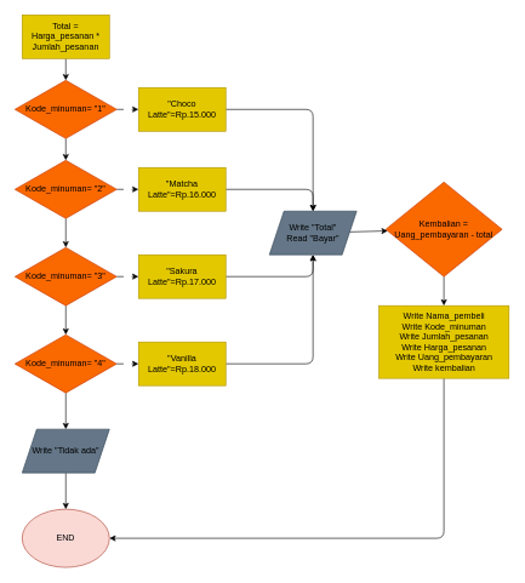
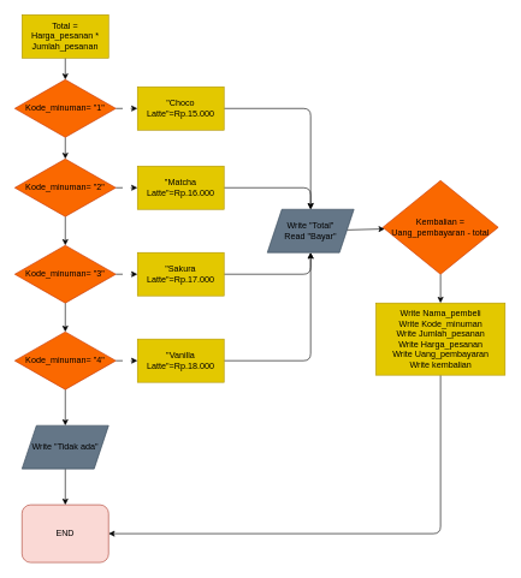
  <mxCell id="0" />
  <mxCell id="1" parent="0" />
  <mxCell id="2" value="" style="edgeStyle=none;html=1;fontColor=#000000;" edge="1" parent="1" source="3" target="6"><mxGeometry relative="1" as="geometry" /></mxCell>
  <mxCell id="3" value="Total = Harga_pesanan * Jumlah_pesanan" style="rounded=0;whiteSpace=wrap;html=1;fillColor=#e3c800;fontColor=#000000;strokeColor=#B09500;" vertex="1" parent="1"><mxGeometry x="30" y="20" width="120" height="60" as="geometry" /></mxCell>
  <mxCell id="4" value="" style="edgeStyle=none;html=1;fontColor=#000000;" edge="1" parent="1" source="6" target="9"><mxGeometry relative="1" as="geometry" /></mxCell>
  <mxCell id="5" value="&lt;font color=&quot;#ffffff&quot;&gt;ya&lt;/font&gt;" style="edgeStyle=none;html=1;fontColor=#000000;" edge="1" parent="1" source="6" target="20"><mxGeometry relative="1" as="geometry" /></mxCell>
  <mxCell id="6" value="Kode_minuman= &quot;1&quot;" style="rhombus;whiteSpace=wrap;html=1;fillColor=#fa6800;fontColor=#000000;strokeColor=#C73500;" vertex="1" parent="1"><mxGeometry x="20" y="110" width="140" height="80" as="geometry" /></mxCell>
  <mxCell id="7" value="" style="edgeStyle=none;html=1;fontColor=#000000;" edge="1" parent="1" source="9" target="12"><mxGeometry relative="1" as="geometry" /></mxCell>
  <mxCell id="8" value="ya" style="edgeStyle=none;html=1;fontColor=#FFFFFF;" edge="1" parent="1" source="9" target="22"><mxGeometry relative="1" as="geometry" /></mxCell>
  <mxCell id="9" value="Kode_minuman= &quot;2&quot;" style="rhombus;whiteSpace=wrap;html=1;fillColor=#fa6800;fontColor=#000000;strokeColor=#C73500;" vertex="1" parent="1"><mxGeometry x="20" y="220" width="140" height="80" as="geometry" /></mxCell>
  <mxCell id="10" value="ya" style="edgeStyle=none;html=1;fontColor=#FFFFFF;" edge="1" parent="1" source="12" target="24"><mxGeometry relative="1" as="geometry" /></mxCell>
  <mxCell id="11" value="" style="edgeStyle=none;html=1;fontColor=#000000;" edge="1" parent="1" source="12" target="15"><mxGeometry relative="1" as="geometry" /></mxCell>
  <mxCell id="12" value="Kode_minuman= &quot;3&quot;" style="rhombus;whiteSpace=wrap;html=1;fillColor=#fa6800;fontColor=#000000;strokeColor=#C73500;" vertex="1" parent="1"><mxGeometry x="20" y="340" width="140" height="80" as="geometry" /></mxCell>
  <mxCell id="13" value="" style="edgeStyle=none;html=1;fontColor=#000000;" edge="1" parent="1" source="15" target="18"><mxGeometry relative="1" as="geometry" /></mxCell>
  <mxCell id="14" value="ya" style="edgeStyle=none;html=1;fontColor=#FFFFFF;" edge="1" parent="1" source="15" target="26"><mxGeometry relative="1" as="geometry" /></mxCell>
  <mxCell id="15" value="Kode_minuman= &quot;4&quot;" style="rhombus;whiteSpace=wrap;html=1;fillColor=#fa6800;fontColor=#000000;strokeColor=#C73500;" vertex="1" parent="1"><mxGeometry x="20" y="460" width="140" height="80" as="geometry" /></mxCell>
- <mxCell id="16" value="&lt;font color=&quot;#000000&quot;&gt;END&lt;/font&gt;" style="ellipse;whiteSpace=wrap;html=1;fillColor=#fad9d5;strokeColor=#ae4132;" vertex="1" parent="1"><mxGeometry x="30" y="700" width="120" height="80" as="geometry" /></mxCell>
+ <mxCell id="16" value="&lt;font color=&quot;#000000&quot;&gt;END&lt;/font&gt;" style="whiteSpace=wrap;html=1;fillColor=#fad9d5;strokeColor=#ae4132;rounded=1;" vertex="1" parent="1"><mxGeometry x="30" y="700" width="120" height="80" as="geometry" /></mxCell>
  <mxCell id="17" value="" style="edgeStyle=none;html=1;fontColor=#000000;" edge="1" parent="1" source="18" target="16"><mxGeometry relative="1" as="geometry" /></mxCell>
  <mxCell id="18" value="&lt;font color=&quot;#000000&quot;&gt;Write &quot;Tidak ada&quot;&lt;/font&gt;" style="shape=parallelogram;perimeter=parallelogramPerimeter;whiteSpace=wrap;html=1;fixedSize=1;fillColor=#647687;fontColor=#ffffff;strokeColor=#314354;" vertex="1" parent="1"><mxGeometry x="30" y="590" width="120" height="60" as="geometry" /></mxCell>
  <mxCell id="19" style="edgeStyle=none;html=1;entryX=0.5;entryY=0;entryDx=0;entryDy=0;fontColor=#000000;" edge="1" parent="1" source="20" target="28"><mxGeometry relative="1" as="geometry"><Array as="points"><mxPoint x="430" y="150" /></Array></mxGeometry></mxCell>
  <mxCell id="20" value="&quot;Choco Latte&quot;=Rp.15.000" style="rounded=0;whiteSpace=wrap;html=1;fillColor=#e3c800;fontColor=#000000;strokeColor=#B09500;" vertex="1" parent="1"><mxGeometry x="190" y="120" width="120" height="60" as="geometry" /></mxCell>
  <mxCell id="21" style="edgeStyle=none;html=1;fontColor=#000000;" edge="1" parent="1" source="22"><mxGeometry relative="1" as="geometry"><mxPoint x="430" y="290" as="targetPoint" /><Array as="points"><mxPoint x="430" y="260" /></Array></mxGeometry></mxCell>
  <mxCell id="22" value="&quot;Matcha Latte&quot;=Rp.16.000" style="rounded=0;whiteSpace=wrap;html=1;fillColor=#e3c800;fontColor=#000000;strokeColor=#B09500;" vertex="1" parent="1"><mxGeometry x="190" y="230" width="120" height="60" as="geometry" /></mxCell>
  <mxCell id="23" style="edgeStyle=none;html=1;entryX=0.5;entryY=1;entryDx=0;entryDy=0;fontColor=#000000;" edge="1" parent="1" source="24" target="28"><mxGeometry relative="1" as="geometry"><Array as="points"><mxPoint x="430" y="380" /></Array></mxGeometry></mxCell>
  <mxCell id="24" value="&quot;Sakura Latte&quot;=Rp.17.000" style="rounded=0;whiteSpace=wrap;html=1;fillColor=#e3c800;fontColor=#000000;strokeColor=#B09500;" vertex="1" parent="1"><mxGeometry x="190" y="350" width="120" height="60" as="geometry" /></mxCell>
  <mxCell id="25" style="edgeStyle=none;html=1;fontColor=#000000;entryX=0.5;entryY=1;entryDx=0;entryDy=0;" edge="1" parent="1" source="26" target="28"><mxGeometry relative="1" as="geometry"><mxPoint x="430" y="340" as="targetPoint" /><Array as="points"><mxPoint x="430" y="500" /></Array></mxGeometry></mxCell>
  <mxCell id="26" value="&quot;Vanilla Latte&quot;=Rp.18.000" style="rounded=0;whiteSpace=wrap;html=1;fillColor=#e3c800;fontColor=#000000;strokeColor=#B09500;" vertex="1" parent="1"><mxGeometry x="190" y="470" width="120" height="60" as="geometry" /></mxCell>
  <mxCell id="27" value="" style="edgeStyle=none;html=1;fontColor=#000000;" edge="1" parent="1" source="28" target="30"><mxGeometry relative="1" as="geometry" /></mxCell>
  <mxCell id="28" value="&lt;font color=&quot;#000000&quot;&gt;Write &quot;Total&quot;&lt;br&gt;Read &quot;Bayar&quot;&lt;br&gt;&lt;/font&gt;" style="shape=parallelogram;perimeter=parallelogramPerimeter;whiteSpace=wrap;html=1;fixedSize=1;fillColor=#647687;fontColor=#ffffff;strokeColor=#314354;" vertex="1" parent="1"><mxGeometry x="370" y="290" width="120" height="60" as="geometry" /></mxCell>
  <mxCell id="29" value="" style="edgeStyle=none;html=1;fontColor=#000000;" edge="1" parent="1" source="30" target="32"><mxGeometry relative="1" as="geometry" /></mxCell>
  <mxCell id="30" value="Kembalian = Uang_pembayaran - total" style="rhombus;whiteSpace=wrap;html=1;fillColor=#fa6800;fontColor=#000000;strokeColor=#C73500;" vertex="1" parent="1"><mxGeometry x="530" y="250" width="160" height="130" as="geometry" /></mxCell>
  <mxCell id="31" style="edgeStyle=none;html=1;entryX=1;entryY=0.5;entryDx=0;entryDy=0;fontColor=#000000;" edge="1" parent="1" source="32" target="16"><mxGeometry relative="1" as="geometry"><Array as="points"><mxPoint x="610" y="740" /></Array></mxGeometry></mxCell>
  <mxCell id="32" value="Write Nama_pembeli&lt;br&gt;Write Kode_minuman&lt;br&gt;Write Jumlah_pesanan&lt;br&gt;Write Harga_pesanan&lt;br&gt;Write Uang_pembayaran&lt;br&gt;Write kembalian" style="rounded=0;whiteSpace=wrap;html=1;fillColor=#e3c800;fontColor=#000000;strokeColor=#B09500;" vertex="1" parent="1"><mxGeometry x="520.5" y="420" width="179" height="100" as="geometry" /></mxCell>
